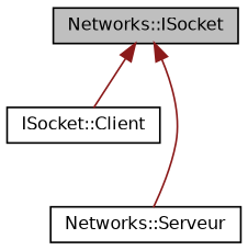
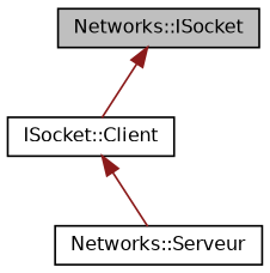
  digraph {
    node [color=black fillcolor=white fontname=Helvetica fontsize=10 shape=record style=filled]
    edge [color=firebrick4 dir=back fontname=Helvetica fontsize=10 labelfontname=Helvetica labelfontsize=10 style=solid]
    n1 [fillcolor=grey75 fontcolor=black height=0.2 label="Networks::ISocket" width=0.4]
    n2 [height=0.2 label="ISocket::Client" width=0.4]
    n3 [height=0.2 label="Networks::Serveur" width=0.4]
    n1 -> n2
-   n1 -> n3
+   n2 -> n3
  }
